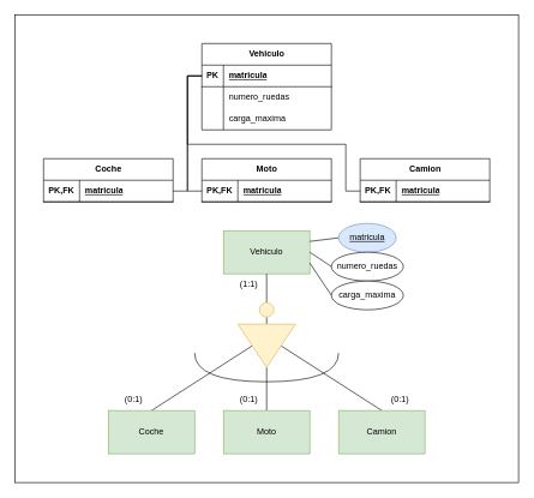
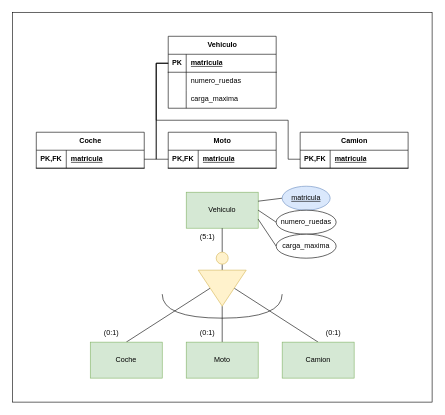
  <mxCell id="0" />
  <mxCell id="1" parent="0" />
  <mxCell id="2" value="" style="group" vertex="1" connectable="0" parent="1"><mxGeometry width="700" height="650" as="geometry" x="20" y="20" /></mxCell>
  <mxCell id="3" value="" style="rounded=0;whiteSpace=wrap;html=1;" vertex="1" parent="2"><mxGeometry width="700" height="650" as="geometry" /></mxCell>
  <mxCell id="4" value="Vehiculo" style="rounded=0;whiteSpace=wrap;html=1;fillColor=#d5e8d4;strokeColor=#82b366;" vertex="1" parent="2"><mxGeometry x="290" y="300" width="120" height="60" as="geometry" /></mxCell>
  <mxCell id="5" style="edgeStyle=orthogonalEdgeStyle;rounded=0;orthogonalLoop=1;jettySize=auto;html=1;exitX=0;exitY=0.5;exitDx=0;exitDy=0;entryX=0.5;entryY=1;entryDx=0;entryDy=0;endArrow=none;startFill=0;" edge="1" parent="2" source="9" target="11"><mxGeometry relative="1" as="geometry" /></mxCell>
  <mxCell id="6" style="edgeStyle=orthogonalEdgeStyle;rounded=0;orthogonalLoop=1;jettySize=auto;html=1;exitX=1;exitY=0.5;exitDx=0;exitDy=0;entryX=0.5;entryY=0;entryDx=0;entryDy=0;endArrow=none;startFill=0;" edge="1" parent="2" source="9" target="12"><mxGeometry relative="1" as="geometry" /></mxCell>
  <mxCell id="7" style="rounded=0;orthogonalLoop=1;jettySize=auto;html=1;exitX=0.5;exitY=1;exitDx=0;exitDy=0;entryX=0.5;entryY=0;entryDx=0;entryDy=0;endArrow=none;startFill=0;" edge="1" parent="2" source="9" target="13"><mxGeometry relative="1" as="geometry" /></mxCell>
  <mxCell id="8" style="rounded=0;orthogonalLoop=1;jettySize=auto;html=1;exitX=0.5;exitY=0;exitDx=0;exitDy=0;entryX=0.5;entryY=0;entryDx=0;entryDy=0;endArrow=none;startFill=0;" edge="1" parent="2" source="9" target="14"><mxGeometry relative="1" as="geometry" /></mxCell>
  <mxCell id="9" value="" style="triangle;whiteSpace=wrap;html=1;rotation=90;fillColor=#fff2cc;strokeColor=#d6b656;" vertex="1" parent="2"><mxGeometry x="320" y="420" width="60" height="80" as="geometry" /></mxCell>
  <mxCell id="10" style="edgeStyle=orthogonalEdgeStyle;rounded=0;orthogonalLoop=1;jettySize=auto;html=1;exitX=0.5;exitY=0;exitDx=0;exitDy=0;entryX=0.5;entryY=1;entryDx=0;entryDy=0;endArrow=none;startFill=0;" edge="1" parent="2" source="11" target="4"><mxGeometry relative="1" as="geometry" /></mxCell>
  <mxCell id="11" value="" style="ellipse;whiteSpace=wrap;html=1;aspect=fixed;fillColor=#fff2cc;strokeColor=#d6b656;" vertex="1" parent="2"><mxGeometry x="340" y="400" width="20" height="20" as="geometry" /></mxCell>
  <mxCell id="12" value="Moto" style="rounded=0;whiteSpace=wrap;html=1;fillColor=#d5e8d4;strokeColor=#82b366;" vertex="1" parent="2"><mxGeometry x="290" y="550" width="120" height="60" as="geometry" /></mxCell>
  <mxCell id="13" value="Coche" style="rounded=0;whiteSpace=wrap;html=1;fillColor=#d5e8d4;strokeColor=#82b366;" vertex="1" parent="2"><mxGeometry x="130" y="550" width="120" height="60" as="geometry" /></mxCell>
  <mxCell id="14" value="Camion" style="rounded=0;whiteSpace=wrap;html=1;fillColor=#d5e8d4;strokeColor=#82b366;" vertex="1" parent="2"><mxGeometry x="450" y="550" width="120" height="60" as="geometry" /></mxCell>
  <mxCell id="15" value="" style="shape=requiredInterface;html=1;verticalLabelPosition=bottom;sketch=0;rotation=90;" vertex="1" parent="2"><mxGeometry x="330" y="390" width="40" height="200" as="geometry" /></mxCell>
  <mxCell id="16" style="rounded=0;orthogonalLoop=1;jettySize=auto;html=1;exitX=0;exitY=0.5;exitDx=0;exitDy=0;entryX=1;entryY=0.25;entryDx=0;entryDy=0;endArrow=none;startFill=0;" edge="1" parent="2" source="17" target="4"><mxGeometry relative="1" as="geometry" /></mxCell>
  <mxCell id="17" value="matricula" style="ellipse;whiteSpace=wrap;html=1;fillColor=#dae8fc;strokeColor=#6c8ebf;fontStyle=4" vertex="1" parent="2"><mxGeometry x="450" y="290" width="80" height="40" as="geometry" /></mxCell>
  <mxCell id="18" style="rounded=0;orthogonalLoop=1;jettySize=auto;html=1;exitX=0;exitY=0.5;exitDx=0;exitDy=0;entryX=1;entryY=0.5;entryDx=0;entryDy=0;endArrow=none;startFill=0;" edge="1" parent="2" source="19" target="4"><mxGeometry relative="1" as="geometry" /></mxCell>
  <mxCell id="19" value="numero_ruedas" style="ellipse;whiteSpace=wrap;html=1;" vertex="1" parent="2"><mxGeometry x="440" y="330" width="100" height="40" as="geometry" /></mxCell>
  <mxCell id="20" style="rounded=0;orthogonalLoop=1;jettySize=auto;html=1;exitX=0;exitY=0.5;exitDx=0;exitDy=0;entryX=1;entryY=0.75;entryDx=0;entryDy=0;endArrow=none;startFill=0;" edge="1" parent="2" source="21" target="4"><mxGeometry relative="1" as="geometry" /></mxCell>
  <mxCell id="21" value="carga_maxima" style="ellipse;whiteSpace=wrap;html=1;" vertex="1" parent="2"><mxGeometry x="440" y="370" width="100" height="40" as="geometry" /></mxCell>
  <mxCell id="22" value="Vehiculo" style="shape=table;startSize=30;container=1;collapsible=1;childLayout=tableLayout;fixedRows=1;rowLines=0;fontStyle=1;align=center;resizeLast=1;html=1;" vertex="1" parent="2"><mxGeometry x="260" y="40" width="180" height="120" as="geometry" /></mxCell>
  <mxCell id="23" value="" style="shape=tableRow;horizontal=0;startSize=0;swimlaneHead=0;swimlaneBody=0;fillColor=none;collapsible=0;dropTarget=0;points=[[0,0.5],[1,0.5]];portConstraint=eastwest;top=0;left=0;right=0;bottom=1;" vertex="1" parent="22"><mxGeometry y="30" width="180" height="30" as="geometry" /></mxCell>
  <mxCell id="24" value="PK" style="shape=partialRectangle;connectable=0;fillColor=none;top=0;left=0;bottom=0;right=0;fontStyle=1;overflow=hidden;whiteSpace=wrap;html=1;" vertex="1" parent="23"><mxGeometry width="30" height="30" as="geometry"><mxRectangle width="30" height="30" as="alternateBounds" /></mxGeometry></mxCell>
  <mxCell id="25" value="matricula" style="shape=partialRectangle;connectable=0;fillColor=none;top=0;left=0;bottom=0;right=0;align=left;spacingLeft=6;fontStyle=5;overflow=hidden;whiteSpace=wrap;html=1;" vertex="1" parent="23"><mxGeometry x="30" width="150" height="30" as="geometry"><mxRectangle width="150" height="30" as="alternateBounds" /></mxGeometry></mxCell>
  <mxCell id="26" value="" style="shape=tableRow;horizontal=0;startSize=0;swimlaneHead=0;swimlaneBody=0;fillColor=none;collapsible=0;dropTarget=0;points=[[0,0.5],[1,0.5]];portConstraint=eastwest;top=0;left=0;right=0;bottom=0;" vertex="1" parent="22"><mxGeometry y="60" width="180" height="30" as="geometry" /></mxCell>
  <mxCell id="27" value="" style="shape=partialRectangle;connectable=0;fillColor=none;top=0;left=0;bottom=0;right=0;editable=1;overflow=hidden;whiteSpace=wrap;html=1;" vertex="1" parent="26"><mxGeometry width="30" height="30" as="geometry"><mxRectangle width="30" height="30" as="alternateBounds" /></mxGeometry></mxCell>
  <mxCell id="28" value="numero_ruedas" style="shape=partialRectangle;connectable=0;fillColor=none;top=0;left=0;bottom=0;right=0;align=left;spacingLeft=6;overflow=hidden;whiteSpace=wrap;html=1;" vertex="1" parent="26"><mxGeometry x="30" width="150" height="30" as="geometry"><mxRectangle width="150" height="30" as="alternateBounds" /></mxGeometry></mxCell>
  <mxCell id="29" value="" style="shape=tableRow;horizontal=0;startSize=0;swimlaneHead=0;swimlaneBody=0;fillColor=none;collapsible=0;dropTarget=0;points=[[0,0.5],[1,0.5]];portConstraint=eastwest;top=0;left=0;right=0;bottom=0;" vertex="1" parent="22"><mxGeometry y="90" width="180" height="30" as="geometry" /></mxCell>
  <mxCell id="30" value="" style="shape=partialRectangle;connectable=0;fillColor=none;top=0;left=0;bottom=0;right=0;editable=1;overflow=hidden;whiteSpace=wrap;html=1;" vertex="1" parent="29"><mxGeometry width="30" height="30" as="geometry"><mxRectangle width="30" height="30" as="alternateBounds" /></mxGeometry></mxCell>
  <mxCell id="31" value="carga_maxima" style="shape=partialRectangle;connectable=0;fillColor=none;top=0;left=0;bottom=0;right=0;align=left;spacingLeft=6;overflow=hidden;whiteSpace=wrap;html=1;" vertex="1" parent="29"><mxGeometry x="30" width="150" height="30" as="geometry"><mxRectangle width="150" height="30" as="alternateBounds" /></mxGeometry></mxCell>
  <mxCell id="32" value="Coche" style="shape=table;startSize=30;container=1;collapsible=1;childLayout=tableLayout;fixedRows=1;rowLines=0;fontStyle=1;align=center;resizeLast=1;html=1;" vertex="1" parent="2"><mxGeometry x="40" y="200" width="180" height="60" as="geometry" /></mxCell>
  <mxCell id="33" value="" style="shape=tableRow;horizontal=0;startSize=0;swimlaneHead=0;swimlaneBody=0;fillColor=none;collapsible=0;dropTarget=0;points=[[0,0.5],[1,0.5]];portConstraint=eastwest;top=0;left=0;right=0;bottom=1;" vertex="1" parent="32"><mxGeometry y="30" width="180" height="30" as="geometry" /></mxCell>
  <mxCell id="34" value="PK,FK" style="shape=partialRectangle;connectable=0;fillColor=none;top=0;left=0;bottom=0;right=0;fontStyle=1;overflow=hidden;whiteSpace=wrap;html=1;" vertex="1" parent="33"><mxGeometry width="50" height="30" as="geometry"><mxRectangle width="50" height="30" as="alternateBounds" /></mxGeometry></mxCell>
  <mxCell id="35" value="matricula" style="shape=partialRectangle;connectable=0;fillColor=none;top=0;left=0;bottom=0;right=0;align=left;spacingLeft=6;fontStyle=5;overflow=hidden;whiteSpace=wrap;html=1;" vertex="1" parent="33"><mxGeometry x="50" width="130" height="30" as="geometry"><mxRectangle width="130" height="30" as="alternateBounds" /></mxGeometry></mxCell>
  <mxCell id="36" value="Moto" style="shape=table;startSize=30;container=1;collapsible=1;childLayout=tableLayout;fixedRows=1;rowLines=0;fontStyle=1;align=center;resizeLast=1;html=1;" vertex="1" parent="2"><mxGeometry x="260" y="200" width="180" height="60" as="geometry" /></mxCell>
  <mxCell id="37" value="" style="shape=tableRow;horizontal=0;startSize=0;swimlaneHead=0;swimlaneBody=0;fillColor=none;collapsible=0;dropTarget=0;points=[[0,0.5],[1,0.5]];portConstraint=eastwest;top=0;left=0;right=0;bottom=1;" vertex="1" parent="36"><mxGeometry y="30" width="180" height="30" as="geometry" /></mxCell>
  <mxCell id="38" value="PK,FK" style="shape=partialRectangle;connectable=0;fillColor=none;top=0;left=0;bottom=0;right=0;fontStyle=1;overflow=hidden;whiteSpace=wrap;html=1;" vertex="1" parent="37"><mxGeometry width="50" height="30" as="geometry"><mxRectangle width="50" height="30" as="alternateBounds" /></mxGeometry></mxCell>
  <mxCell id="39" value="matricula" style="shape=partialRectangle;connectable=0;fillColor=none;top=0;left=0;bottom=0;right=0;align=left;spacingLeft=6;fontStyle=5;overflow=hidden;whiteSpace=wrap;html=1;" vertex="1" parent="37"><mxGeometry x="50" width="130" height="30" as="geometry"><mxRectangle width="130" height="30" as="alternateBounds" /></mxGeometry></mxCell>
  <mxCell id="40" value="Camion" style="shape=table;startSize=30;container=1;collapsible=1;childLayout=tableLayout;fixedRows=1;rowLines=0;fontStyle=1;align=center;resizeLast=1;html=1;" vertex="1" parent="2"><mxGeometry x="480" y="200" width="180" height="60" as="geometry" /></mxCell>
  <mxCell id="41" value="" style="shape=tableRow;horizontal=0;startSize=0;swimlaneHead=0;swimlaneBody=0;fillColor=none;collapsible=0;dropTarget=0;points=[[0,0.5],[1,0.5]];portConstraint=eastwest;top=0;left=0;right=0;bottom=1;" vertex="1" parent="40"><mxGeometry y="30" width="180" height="30" as="geometry" /></mxCell>
  <mxCell id="42" value="PK,FK" style="shape=partialRectangle;connectable=0;fillColor=none;top=0;left=0;bottom=0;right=0;fontStyle=1;overflow=hidden;whiteSpace=wrap;html=1;" vertex="1" parent="41"><mxGeometry width="50" height="30" as="geometry"><mxRectangle width="50" height="30" as="alternateBounds" /></mxGeometry></mxCell>
  <mxCell id="43" value="matricula" style="shape=partialRectangle;connectable=0;fillColor=none;top=0;left=0;bottom=0;right=0;align=left;spacingLeft=6;fontStyle=5;overflow=hidden;whiteSpace=wrap;html=1;" vertex="1" parent="41"><mxGeometry x="50" width="130" height="30" as="geometry"><mxRectangle width="130" height="30" as="alternateBounds" /></mxGeometry></mxCell>
  <mxCell id="44" style="edgeStyle=orthogonalEdgeStyle;rounded=0;orthogonalLoop=1;jettySize=auto;html=1;exitX=0;exitY=0.5;exitDx=0;exitDy=0;entryX=1;entryY=0.5;entryDx=0;entryDy=0;endArrow=none;startFill=0;" edge="1" parent="2" source="23" target="33"><mxGeometry relative="1" as="geometry" /></mxCell>
  <mxCell id="45" style="edgeStyle=orthogonalEdgeStyle;rounded=0;orthogonalLoop=1;jettySize=auto;html=1;exitX=0;exitY=0.5;exitDx=0;exitDy=0;entryX=0;entryY=0.5;entryDx=0;entryDy=0;endArrow=none;startFill=0;" edge="1" parent="2" source="23" target="37"><mxGeometry relative="1" as="geometry" /></mxCell>
  <mxCell id="46" style="edgeStyle=orthogonalEdgeStyle;rounded=0;orthogonalLoop=1;jettySize=auto;html=1;exitX=0;exitY=0.5;exitDx=0;exitDy=0;entryX=0;entryY=0.5;entryDx=0;entryDy=0;endArrow=none;startFill=0;" edge="1" parent="2" source="23" target="41"><mxGeometry relative="1" as="geometry"><Array as="points"><mxPoint x="240" y="85" /><mxPoint x="240" y="180" /><mxPoint x="460" y="180" /><mxPoint x="460" y="245" /></Array></mxGeometry></mxCell>
- <mxCell id="47" value="(1:1)" style="text;html=1;align=center;verticalAlign=middle;resizable=0;points=[];autosize=1;strokeColor=none;fillColor=none;" vertex="1" parent="2"><mxGeometry x="300" y="360" width="50" height="30" as="geometry" /></mxCell>
+ <mxCell id="47" value="(5:1)" style="text;html=1;align=center;verticalAlign=middle;resizable=0;points=[];autosize=1;strokeColor=none;fillColor=none;" vertex="1" parent="2"><mxGeometry x="300" y="360" width="50" height="30" as="geometry" /></mxCell>
  <mxCell id="48" value="(0:1)" style="text;html=1;align=center;verticalAlign=middle;resizable=0;points=[];autosize=1;strokeColor=none;fillColor=none;" vertex="1" parent="2"><mxGeometry x="140" y="520" width="50" height="30" as="geometry" /></mxCell>
  <mxCell id="49" value="(0:1)" style="text;html=1;align=center;verticalAlign=middle;resizable=0;points=[];autosize=1;strokeColor=none;fillColor=none;" vertex="1" parent="2"><mxGeometry x="300" y="520" width="50" height="30" as="geometry" /></mxCell>
  <mxCell id="50" value="(0:1)" style="text;html=1;align=center;verticalAlign=middle;resizable=0;points=[];autosize=1;strokeColor=none;fillColor=none;" vertex="1" parent="2"><mxGeometry x="510" y="520" width="50" height="30" as="geometry" /></mxCell>
